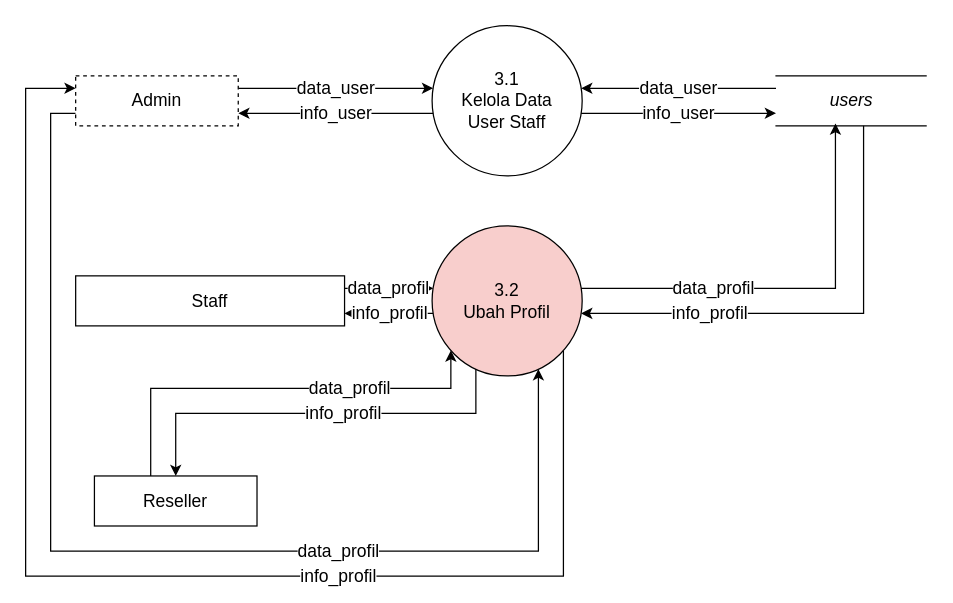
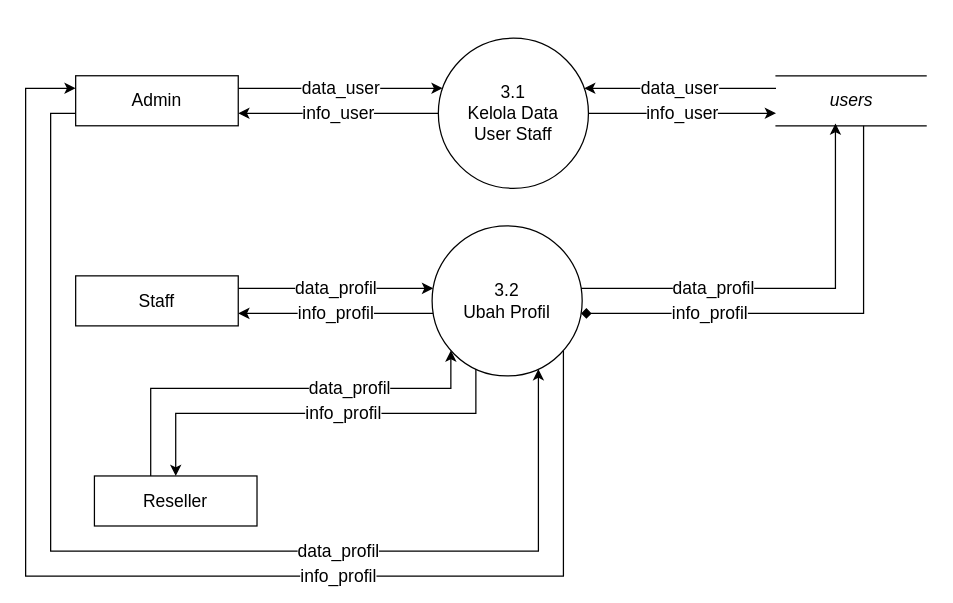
  <mxCell id="0" />
  <mxCell id="1" parent="0" />
- <mxCell id="2" value="&lt;font style=&quot;font-size: 14px&quot;&gt;3.1&lt;br style=&quot;font-size: 14px&quot;&gt;Kelola Data &lt;br&gt;User Staff&lt;br style=&quot;font-size: 14px&quot;&gt;&lt;/font&gt;" style="ellipse;whiteSpace=wrap;html=1;aspect=fixed;fontSize=14;" parent="1" vertex="1"><mxGeometry x="345" y="20" width="120" height="120" as="geometry" /></mxCell>
+ <mxCell id="2" value="&lt;font style=&quot;font-size: 14px&quot;&gt;3.1&lt;br style=&quot;font-size: 14px&quot;&gt;Kelola Data &lt;br&gt;User Staff&lt;br style=&quot;font-size: 14px&quot;&gt;&lt;/font&gt;" style="ellipse;whiteSpace=wrap;html=1;aspect=fixed;fontSize=14;" parent="1" vertex="1"><mxGeometry x="350" y="30" width="120" height="120" as="geometry" /></mxCell>
  <mxCell id="3" value="data_user" style="edgeStyle=orthogonalEdgeStyle;rounded=0;orthogonalLoop=1;jettySize=auto;html=1;exitX=1;exitY=0.25;exitDx=0;exitDy=0;fontSize=14;" parent="1" source="7" target="2" edge="1"><mxGeometry relative="1" as="geometry"><Array as="points"><mxPoint x="310" y="70" /><mxPoint x="310" y="70" /></Array></mxGeometry></mxCell>
  <mxCell id="4" value="info_user" style="edgeStyle=orthogonalEdgeStyle;rounded=0;orthogonalLoop=1;jettySize=auto;html=1;entryX=1;entryY=0.75;entryDx=0;entryDy=0;fontSize=14;" parent="1" source="2" target="7" edge="1"><mxGeometry relative="1" as="geometry"><Array as="points"><mxPoint x="300" y="90" /><mxPoint x="300" y="90" /></Array></mxGeometry></mxCell>
  <mxCell id="5" value="data_profil" style="edgeStyle=orthogonalEdgeStyle;rounded=0;orthogonalLoop=1;jettySize=auto;html=1;fontSize=14;" parent="1" source="7" target="14" edge="1"><mxGeometry x="0.325" relative="1" as="geometry"><Array as="points"><mxPoint x="40" y="90" /><mxPoint x="40" y="440" /><mxPoint x="430" y="440" /></Array><mxPoint as="offset" /></mxGeometry></mxCell>
  <mxCell id="6" value="info_profil" style="edgeStyle=orthogonalEdgeStyle;rounded=0;orthogonalLoop=1;jettySize=auto;html=1;fontSize=14;" parent="1" source="14" target="7" edge="1"><mxGeometry x="-0.307" relative="1" as="geometry"><Array as="points"><mxPoint x="450" y="460" /><mxPoint x="20" y="460" /><mxPoint x="20" y="70" /></Array><mxPoint as="offset" /></mxGeometry></mxCell>
- <mxCell id="7" value="Admin" style="rounded=0;whiteSpace=wrap;html=1;fontSize=14;dashed=1;" parent="1" vertex="1"><mxGeometry x="60" y="60" width="130" height="40" as="geometry" /></mxCell>
+ <mxCell id="7" value="Admin" style="rounded=0;whiteSpace=wrap;html=1;fontSize=14;" parent="1" vertex="1"><mxGeometry x="60" y="60" width="130" height="40" as="geometry" /></mxCell>
  <mxCell id="8" value="data_profil" style="edgeStyle=orthogonalEdgeStyle;rounded=0;orthogonalLoop=1;jettySize=auto;html=1;fontSize=14;" parent="1" source="10" target="14" edge="1"><mxGeometry x="0.346" relative="1" as="geometry"><Array as="points"><mxPoint x="120" y="310" /><mxPoint x="360" y="310" /></Array><mxPoint as="offset" /></mxGeometry></mxCell>
  <mxCell id="9" value="info_profil" style="edgeStyle=orthogonalEdgeStyle;rounded=0;orthogonalLoop=1;jettySize=auto;html=1;fontSize=14;" parent="1" source="14" target="10" edge="1"><mxGeometry x="-0.133" relative="1" as="geometry"><Array as="points"><mxPoint x="380" y="330" /><mxPoint x="140" y="330" /></Array><mxPoint as="offset" /></mxGeometry></mxCell>
  <mxCell id="10" value="Reseller" style="rounded=0;whiteSpace=wrap;html=1;fontSize=14;" parent="1" vertex="1"><mxGeometry x="75" y="380" width="130" height="40" as="geometry" /></mxCell>
  <mxCell id="11" value="data_profil" style="edgeStyle=orthogonalEdgeStyle;rounded=0;orthogonalLoop=1;jettySize=auto;html=1;exitX=1;exitY=0.25;exitDx=0;exitDy=0;fontSize=14;" parent="1" source="13" target="14" edge="1"><mxGeometry relative="1" as="geometry"><Array as="points"><mxPoint x="310" y="230" /><mxPoint x="310" y="230" /></Array></mxGeometry></mxCell>
  <mxCell id="12" value="info_profil" style="edgeStyle=orthogonalEdgeStyle;rounded=0;orthogonalLoop=1;jettySize=auto;html=1;entryX=1;entryY=0.75;entryDx=0;entryDy=0;fontSize=14;" parent="1" source="14" target="13" edge="1"><mxGeometry relative="1" as="geometry"><Array as="points"><mxPoint x="300" y="250" /><mxPoint x="300" y="250" /></Array></mxGeometry></mxCell>
- <mxCell id="13" value="Staff" style="rounded=0;whiteSpace=wrap;html=1;fontSize=14;" parent="1" vertex="1"><mxGeometry x="60" y="220" width="215" height="40" as="geometry" /></mxCell>
- <mxCell id="14" value="&lt;font style=&quot;font-size: 14px&quot;&gt;3.2&lt;br style=&quot;font-size: 14px&quot;&gt;Ubah Profil&lt;br style=&quot;font-size: 14px&quot;&gt;&lt;/font&gt;" style="ellipse;whiteSpace=wrap;html=1;aspect=fixed;fontSize=14;fillColor=#f8cecc;" parent="1" vertex="1"><mxGeometry x="345" y="180" width="120" height="120" as="geometry" /></mxCell>
+ <mxCell id="13" value="Staff" style="rounded=0;whiteSpace=wrap;html=1;fontSize=14;" parent="1" vertex="1"><mxGeometry x="60" y="220" width="130" height="40" as="geometry" /></mxCell>
+ <mxCell id="14" value="&lt;font style=&quot;font-size: 14px&quot;&gt;3.2&lt;br style=&quot;font-size: 14px&quot;&gt;Ubah Profil&lt;br style=&quot;font-size: 14px&quot;&gt;&lt;/font&gt;" style="ellipse;whiteSpace=wrap;html=1;aspect=fixed;fontSize=14;" parent="1" vertex="1"><mxGeometry x="345" y="180" width="120" height="120" as="geometry" /></mxCell>
  <mxCell id="15" value="data_user" style="edgeStyle=orthogonalEdgeStyle;rounded=0;orthogonalLoop=1;jettySize=auto;html=1;exitX=0;exitY=0.25;exitDx=0;exitDy=0;fontSize=14;" parent="1" source="17" target="2" edge="1"><mxGeometry relative="1" as="geometry"><Array as="points"><mxPoint x="500" y="70" /><mxPoint x="500" y="70" /></Array></mxGeometry></mxCell>
  <mxCell id="16" value="info_user" style="edgeStyle=orthogonalEdgeStyle;rounded=0;orthogonalLoop=1;jettySize=auto;html=1;entryX=0;entryY=0.75;entryDx=0;entryDy=0;fontSize=14;" parent="1" source="2" target="17" edge="1"><mxGeometry relative="1" as="geometry"><Array as="points"><mxPoint x="500" y="90" /><mxPoint x="500" y="90" /></Array></mxGeometry></mxCell>
  <mxCell id="17" value="&lt;i style=&quot;font-size: 14px;&quot;&gt;users&lt;/i&gt;" style="html=1;dashed=0;whitespace=wrap;shape=partialRectangle;right=0;left=0;fontSize=14;" parent="1" vertex="1"><mxGeometry x="620" y="60" width="120" height="40" as="geometry" /></mxCell>
  <mxCell id="18" value="data_profil" style="edgeStyle=orthogonalEdgeStyle;rounded=0;orthogonalLoop=1;jettySize=auto;html=1;fontSize=14;" parent="1" source="14" edge="1"><mxGeometry x="-0.369" relative="1" as="geometry"><Array as="points"><mxPoint x="668" y="230" /></Array><mxPoint as="offset" /><mxPoint x="370" y="180" as="sourcePoint" /><mxPoint x="667.5" y="98.095" as="targetPoint" /></mxGeometry></mxCell>
- <mxCell id="19" value="info_profil" style="edgeStyle=orthogonalEdgeStyle;rounded=0;orthogonalLoop=1;jettySize=auto;html=1;fontSize=14;" parent="1" source="17" target="14" edge="1"><mxGeometry x="0.451" relative="1" as="geometry"><Array as="points"><mxPoint x="690" y="250" /></Array><mxPoint as="offset" /><mxPoint x="697.5" y="98.095" as="sourcePoint" /><mxPoint x="407.5" y="180" as="targetPoint" /></mxGeometry></mxCell>
+ <mxCell id="19" value="info_profil" style="edgeStyle=orthogonalEdgeStyle;rounded=0;orthogonalLoop=1;jettySize=auto;html=1;fontSize=14;endArrow=diamond;" parent="1" source="17" target="14" edge="1"><mxGeometry x="0.451" relative="1" as="geometry"><Array as="points"><mxPoint x="690" y="250" /></Array><mxPoint as="offset" /><mxPoint x="697.5" y="98.095" as="sourcePoint" /><mxPoint x="407.5" y="180" as="targetPoint" /></mxGeometry></mxCell>
